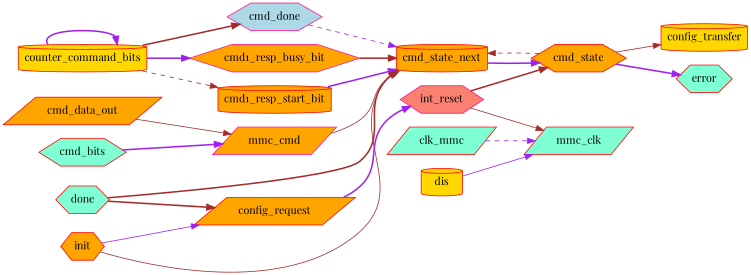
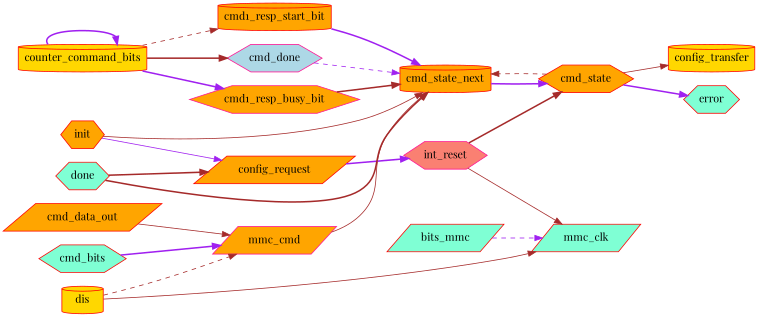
  digraph {
    fontname="Playfair Display"
    rankdir=LR
    node [color=red fillcolor=orange fontname="Playfair Display" shape=hexagon style=filled]
    edge [color=brown fontname="Playfair Display" style=bold weight=1.0]
    cmd_done [color=deeppink fillcolor=lightblue]
    cmd_state_next [shape=cylinder]
    cmd_state
    n4 [fillcolor=gold label=config_transfer shape=cylinder]
    error [fillcolor=aquamarine]
    int_reset [color=deeppink fillcolor=salmon]
    mmc_clk [fillcolor=aquamarine shape=parallelogram]
    counter_command_bits [fillcolor=gold shape=cylinder]
    cmd1_resp_busy_bit [color=deeppink]
    cmd1_resp_start_bit [shape=cylinder]
    cmd_data_out [shape=parallelogram]
    mmc_cmd [color=deeppink shape=parallelogram]
    cmd_bits [fillcolor=aquamarine]
-   clk_mmc [fillcolor=aquamarine shape=parallelogram]
+   clk_mmc [fillcolor=aquamarine shape=parallelogram label=bits_mmc]
    init
    config_request [shape=parallelogram]
    done [fillcolor=aquamarine]
    dis [fillcolor=gold shape=cylinder]
    cmd_done -> cmd_state_next [color=purple style=dashed weight=7.0]
    cmd_state_next -> cmd_state [color=purple]
    cmd_state -> cmd_state_next [style=dashed weight=12.0]
    cmd_state -> n4 [style=solid]
    cmd_state -> error [color=purple]
    int_reset -> cmd_state [weight=2.0]
    int_reset -> mmc_clk [style=solid]
    counter_command_bits -> cmd_done
    counter_command_bits -> counter_command_bits [color=purple]
    counter_command_bits -> cmd1_resp_busy_bit [color=purple]
    counter_command_bits -> cmd1_resp_start_bit [style=dashed]
    cmd1_resp_busy_bit -> cmd_state_next
    cmd1_resp_start_bit -> cmd_state_next [color=purple]
    cmd_data_out -> mmc_cmd [style=solid]
    mmc_cmd -> cmd_state_next [style=solid weight=2.0]
    cmd_bits -> mmc_cmd [color=purple]
    clk_mmc -> mmc_clk [color=purple style=dashed]
    init -> cmd_state_next [style=solid weight=2.0]
    init -> config_request [color=purple style=solid]
    config_request -> int_reset [color=purple]
    done -> cmd_state_next
    done -> config_request
-   dis -> mmc_clk [color=purple style=solid]
+   dis -> mmc_clk [style=solid]
+   dis -> mmc_cmd [style=dashed]
  }
